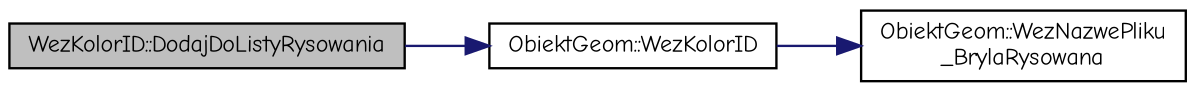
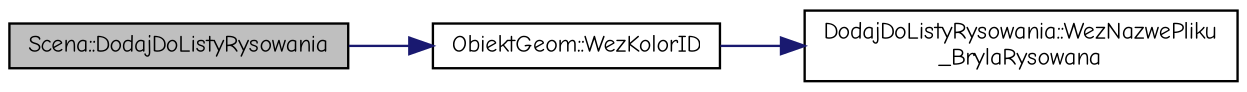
  digraph {
    fontname="Comic Neue"
    rankdir=LR
    node [color=black fillcolor=white fontname="Comic Neue" fontsize=10 shape=record style=filled]
    edge [color=midnightblue fontname="Comic Neue" fontsize=10 labelfontname=FreeSans labelfontsize=10 style=solid]
-   n1 [fillcolor=grey75 fontcolor=black height=0.2 label="WezKolorID::DodajDoListyRysowania" width=0.4]
+   n1 [fillcolor=grey75 fontcolor=black height=0.2 label="Scena::DodajDoListyRysowania" width=0.4]
    n2 [height=0.2 label="ObiektGeom::WezKolorID" width=0.4]
-   n3 [height=0.2 label="ObiektGeom::WezNazwePliku\l_BrylaRysowana" width=0.4]
+   n3 [height=0.2 label="DodajDoListyRysowania::WezNazwePliku\l_BrylaRysowana" width=0.4]
    n1 -> n2
    n2 -> n3
  }
